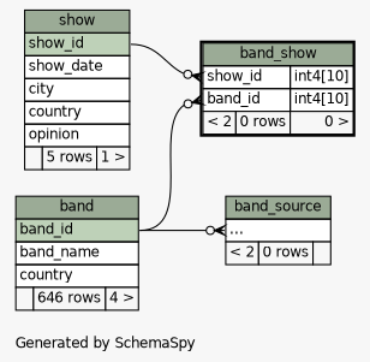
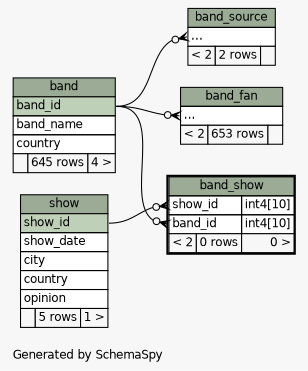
  digraph {
    bgcolor="#f7f7f7"
    fontname=Helvetica
    fontsize=11
    label="\nGenerated by SchemaSpy"
    labeljust=l
    nodesep=0.18
    rankdir=RL
    ranksep=0.46
    node [fontname=Helvetica fontsize=11 shape=plaintext]
    edge [arrowhead=none arrowsize=0.8 arrowtail=crowodot dir=back headport="band_id:e" tailport="elipses:w"]
-   n1 [label=<     <TABLE BORDER="0" CELLBORDER="1" CELLSPACING="0" BGCOLOR="#ffffff">       <TR><TD COLSPAN="3" BGCOLOR="#9bab96" ALIGN="CENTER">band</TD></TR>       <TR><TD PORT="band_id" COLSPAN="3" BGCOLOR="#bed1b8" ALIGN="LEFT">band_id</TD></TR>       <TR><TD PORT="band_name" COLSPAN="3" ALIGN="LEFT">band_name</TD></TR>       <TR><TD PORT="country" COLSPAN="3" ALIGN="LEFT">country</TD></TR>       <TR><TD ALIGN="LEFT" BGCOLOR="#f7f7f7">  </TD><TD ALIGN="RIGHT" BGCOLOR="#f7f7f7">646 rows</TD><TD ALIGN="RIGHT" BGCOLOR="#f7f7f7">4 &gt;</TD></TR>     </TABLE>>]
+   n1 [label=<     <TABLE BORDER="0" CELLBORDER="1" CELLSPACING="0" BGCOLOR="#ffffff">       <TR><TD COLSPAN="3" BGCOLOR="#9bab96" ALIGN="CENTER">band</TD></TR>       <TR><TD PORT="band_id" COLSPAN="3" BGCOLOR="#bed1b8" ALIGN="LEFT">band_id</TD></TR>       <TR><TD PORT="band_name" COLSPAN="3" ALIGN="LEFT">band_name</TD></TR>       <TR><TD PORT="country" COLSPAN="3" ALIGN="LEFT">country</TD></TR>       <TR><TD ALIGN="LEFT" BGCOLOR="#f7f7f7">  </TD><TD ALIGN="RIGHT" BGCOLOR="#f7f7f7">645 rows</TD><TD ALIGN="RIGHT" BGCOLOR="#f7f7f7">4 &gt;</TD></TR>     </TABLE>>]
+   n2 [label=<     <TABLE BORDER="0" CELLBORDER="1" CELLSPACING="0" BGCOLOR="#ffffff">       <TR><TD COLSPAN="3" BGCOLOR="#9bab96" ALIGN="CENTER">band_fan</TD></TR>       <TR><TD PORT="elipses" COLSPAN="3" ALIGN="LEFT">...</TD></TR>       <TR><TD ALIGN="LEFT" BGCOLOR="#f7f7f7">&lt; 2</TD><TD ALIGN="RIGHT" BGCOLOR="#f7f7f7">653 rows</TD><TD ALIGN="RIGHT" BGCOLOR="#f7f7f7">  </TD></TR>     </TABLE>>]
    n3 [label=<     <TABLE BORDER="2" CELLBORDER="1" CELLSPACING="0" BGCOLOR="#ffffff">       <TR><TD COLSPAN="3" BGCOLOR="#9bab96" ALIGN="CENTER">band_show</TD></TR>       <TR><TD PORT="show_id" COLSPAN="2" ALIGN="LEFT">show_id</TD><TD PORT="show_id.type" ALIGN="LEFT">int4[10]</TD></TR>       <TR><TD PORT="band_id" COLSPAN="2" ALIGN="LEFT">band_id</TD><TD PORT="band_id.type" ALIGN="LEFT">int4[10]</TD></TR>       <TR><TD ALIGN="LEFT" BGCOLOR="#f7f7f7">&lt; 2</TD><TD ALIGN="RIGHT" BGCOLOR="#f7f7f7">0 rows</TD><TD ALIGN="RIGHT" BGCOLOR="#f7f7f7">0 &gt;</TD></TR>     </TABLE>>]
    n4 [label=<     <TABLE BORDER="0" CELLBORDER="1" CELLSPACING="0" BGCOLOR="#ffffff">       <TR><TD COLSPAN="3" BGCOLOR="#9bab96" ALIGN="CENTER">show</TD></TR>       <TR><TD PORT="show_id" COLSPAN="3" BGCOLOR="#bed1b8" ALIGN="LEFT">show_id</TD></TR>       <TR><TD PORT="show_date" COLSPAN="3" ALIGN="LEFT">show_date</TD></TR>       <TR><TD PORT="city" COLSPAN="3" ALIGN="LEFT">city</TD></TR>       <TR><TD PORT="country" COLSPAN="3" ALIGN="LEFT">country</TD></TR>       <TR><TD PORT="opinion" COLSPAN="3" ALIGN="LEFT">opinion</TD></TR>       <TR><TD ALIGN="LEFT" BGCOLOR="#f7f7f7">  </TD><TD ALIGN="RIGHT" BGCOLOR="#f7f7f7">5 rows</TD><TD ALIGN="RIGHT" BGCOLOR="#f7f7f7">1 &gt;</TD></TR>     </TABLE>>]
-   n5 [label=<     <TABLE BORDER="0" CELLBORDER="1" CELLSPACING="0" BGCOLOR="#ffffff">       <TR><TD COLSPAN="3" BGCOLOR="#9bab96" ALIGN="CENTER">band_source</TD></TR>       <TR><TD PORT="elipses" COLSPAN="3" ALIGN="LEFT">...</TD></TR>       <TR><TD ALIGN="LEFT" BGCOLOR="#f7f7f7">&lt; 2</TD><TD ALIGN="RIGHT" BGCOLOR="#f7f7f7">0 rows</TD><TD ALIGN="RIGHT" BGCOLOR="#f7f7f7">  </TD></TR>     </TABLE>>]
+   n5 [label=<     <TABLE BORDER="0" CELLBORDER="1" CELLSPACING="0" BGCOLOR="#ffffff">       <TR><TD COLSPAN="3" BGCOLOR="#9bab96" ALIGN="CENTER">band_source</TD></TR>       <TR><TD PORT="elipses" COLSPAN="3" ALIGN="LEFT">...</TD></TR>       <TR><TD ALIGN="LEFT" BGCOLOR="#f7f7f7">&lt; 2</TD><TD ALIGN="RIGHT" BGCOLOR="#f7f7f7">2 rows</TD><TD ALIGN="RIGHT" BGCOLOR="#f7f7f7">  </TD></TR>     </TABLE>>]
+   n2 -> n1
    n3 -> n1 [tailport="band_id:w"]
    n3 -> n4 [headport="show_id:e" tailport="show_id:w"]
    n5 -> n1
  }
